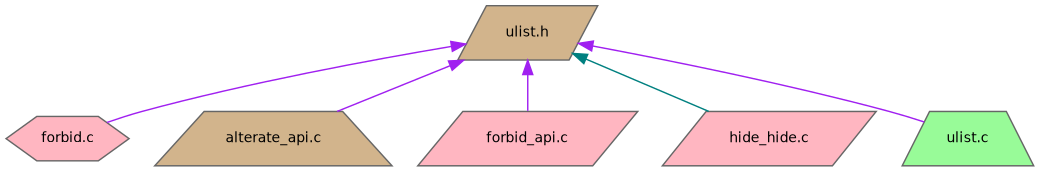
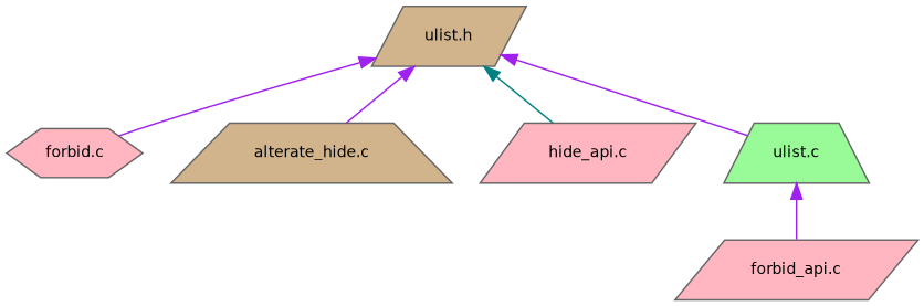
  digraph {
    node [color=grey40 fillcolor=lightpink fontname=Helvetica fontsize=10 shape=parallelogram style=filled]
    edge [color=purple dir=back fontname=Helvetica fontsize=10 labelfontname=Helvetica labelfontsize=10 style=solid]
    n1 [color=gray40 fillcolor=tan fontcolor=black height=0.2 label="ulist.h" width=0.4]
    n2 [height=0.2 label="forbid.c" shape=hexagon width=0.4]
-   n3 [fillcolor=tan height=0.2 label="alterate_api.c" shape=trapezium width=0.4]
+   n3 [fillcolor=tan height=0.2 label="alterate_hide.c" shape=trapezium width=0.4]
    n4 [height=0.2 label="forbid_api.c" width=0.4]
-   n5 [height=0.2 label="hide_hide.c" width=0.4]
+   n5 [height=0.2 label="hide_api.c" width=0.4]
    n6 [fillcolor=palegreen height=0.2 label="ulist.c" shape=trapezium width=0.4]
    n1 -> n2
    n1 -> n3
-   n1 -> n4
+   n6 -> n4
    n1 -> n5 [color=teal]
    n1 -> n6
  }
